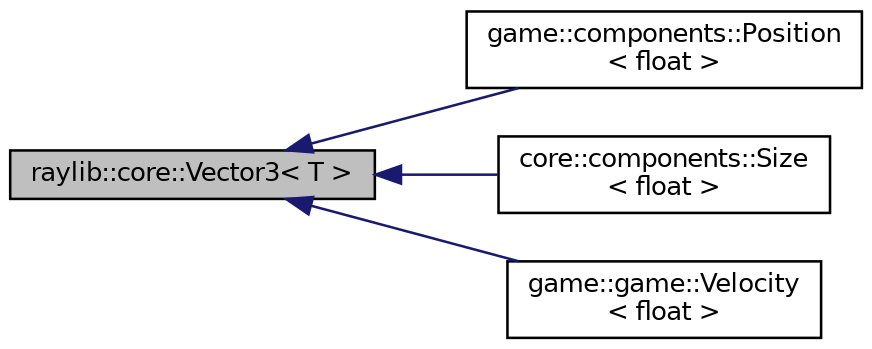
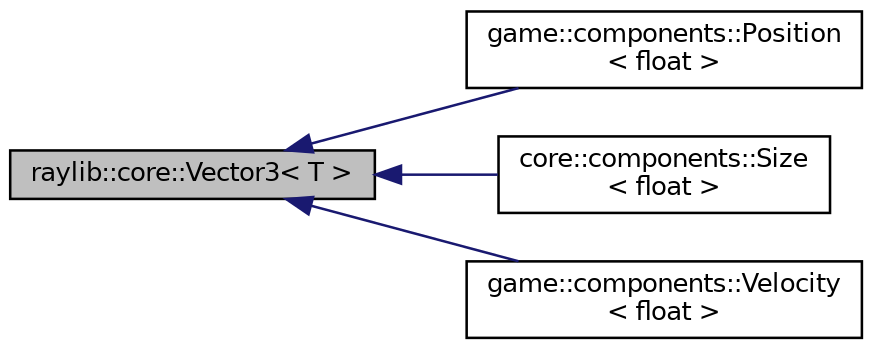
  digraph {
    rankdir=LR
    node [color=black fillcolor=white fontname=Helvetica fontsize=10 shape=record style=filled]
    edge [color=midnightblue dir=back fontname=Helvetica fontsize=10 labelfontname=Helvetica labelfontsize=10 style=solid]
    n1 [fillcolor=grey75 fontcolor=black height=0.2 label="raylib::core::Vector3\< T \>" width=0.4]
    n2 [height=0.2 label="game::components::Position\l\< float \>" width=0.4]
    n3 [height=0.2 label="core::components::Size\l\< float \>" width=0.4]
-   n4 [height=0.2 label="game::game::Velocity\l\< float \>" width=0.4]
+   n4 [height=0.2 label="game::components::Velocity\l\< float \>" width=0.4]
    n1 -> n2
    n1 -> n3
    n1 -> n4
  }
